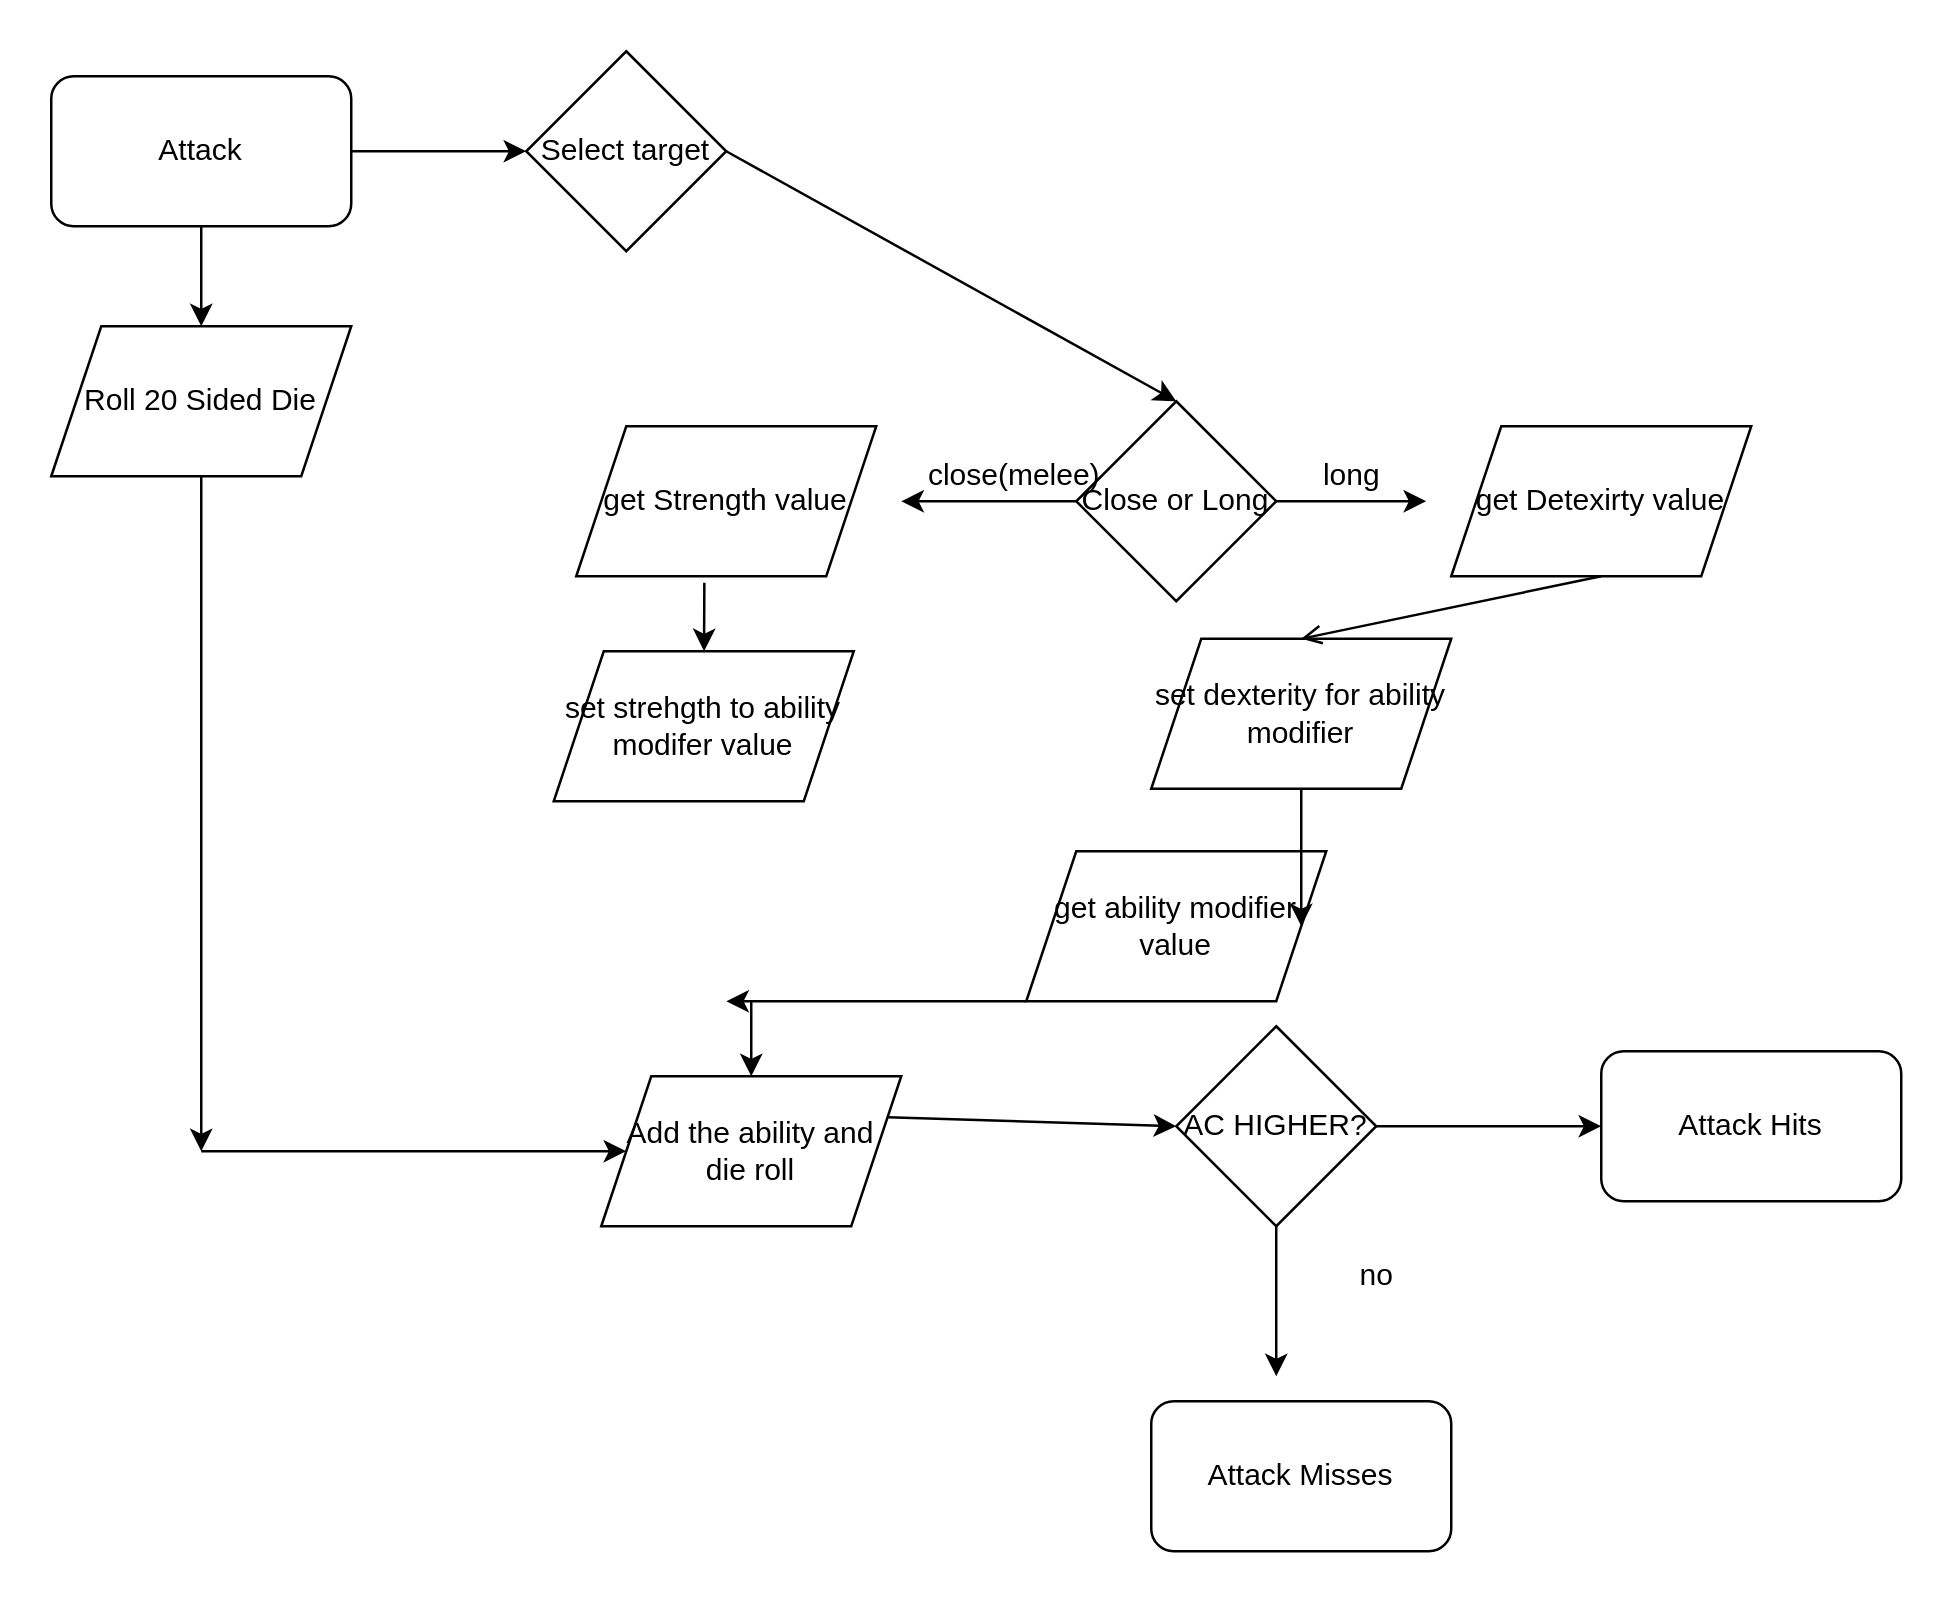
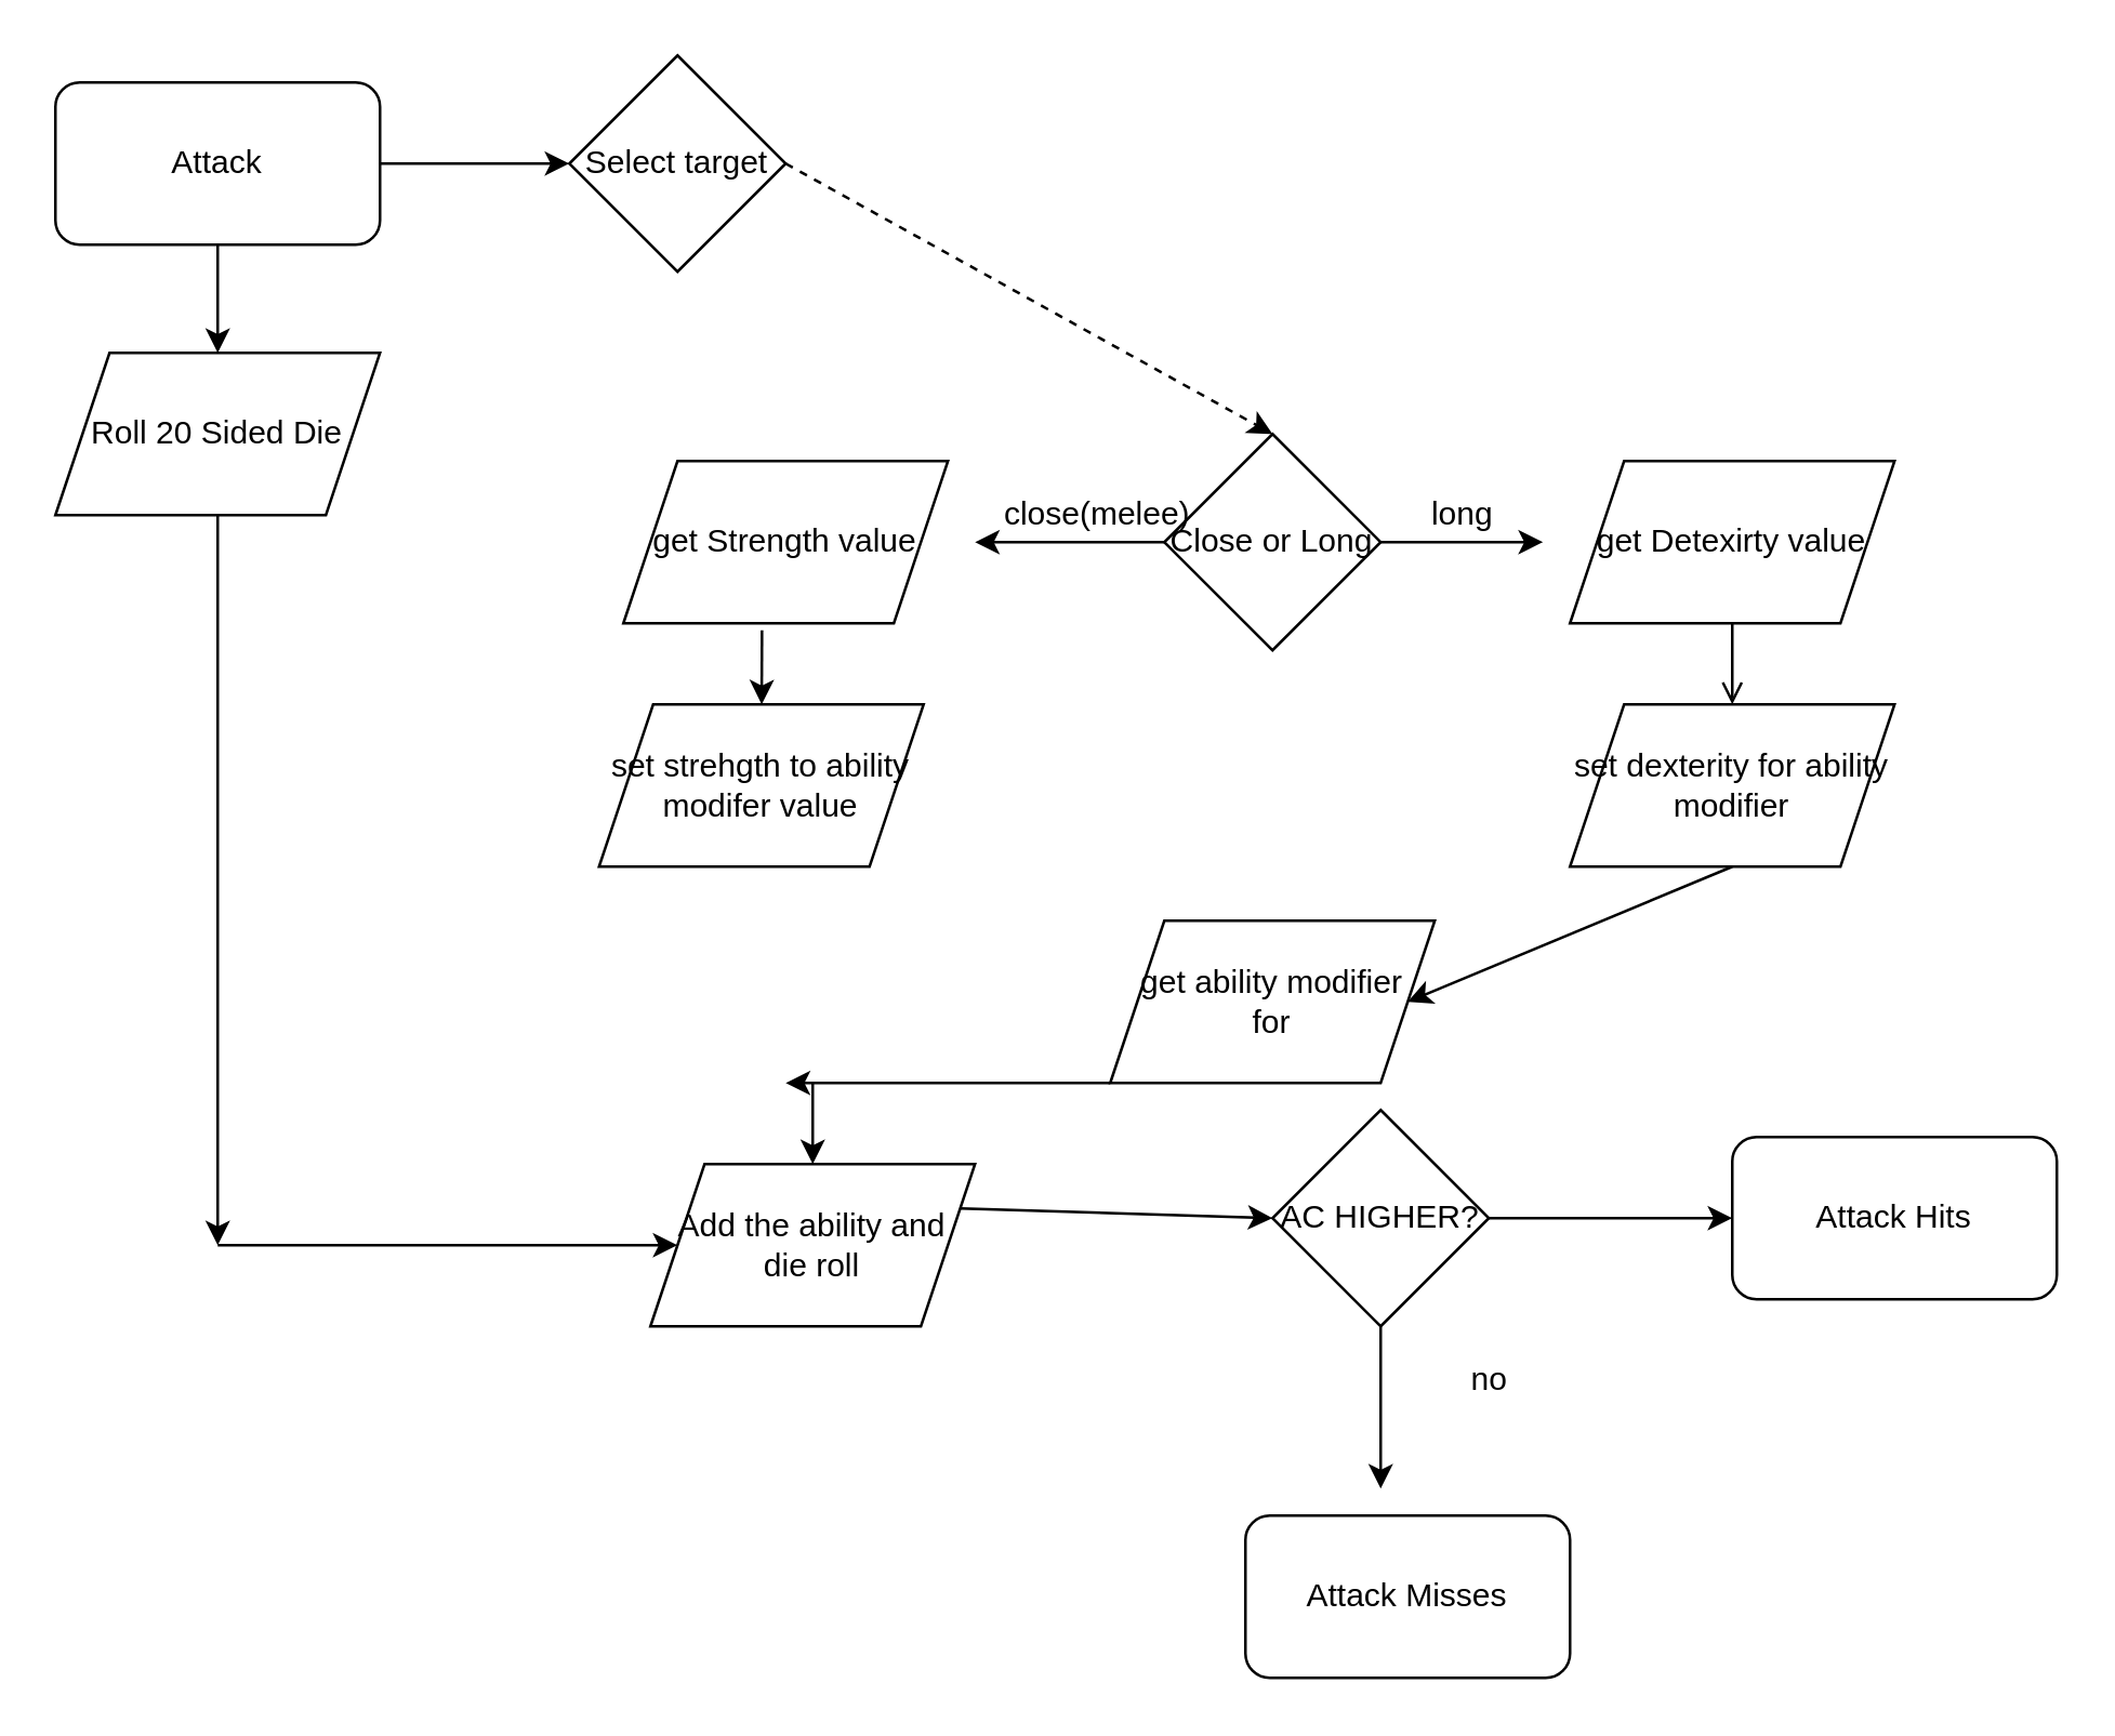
  <mxCell id="0" />
  <mxCell id="1" parent="0" />
  <mxCell id="2" value="Attack" style="rounded=1;whiteSpace=wrap;html=1;" vertex="1" parent="1"><mxGeometry x="20" y="30" width="120" height="60" as="geometry" /></mxCell>
  <mxCell id="3" value="" style="endArrow=classic;html=1;" edge="1" parent="1" target="4"><mxGeometry width="50" height="50" relative="1" as="geometry"><mxPoint x="140" y="60" as="sourcePoint" /><mxPoint x="250" y="60" as="targetPoint" /></mxGeometry></mxCell>
  <mxCell id="4" value="Select target" style="rhombus;whiteSpace=wrap;html=1;" vertex="1" parent="1"><mxGeometry x="210" y="20" width="80" height="80" as="geometry" /></mxCell>
- <mxCell id="5" value="" style="endArrow=classic;html=1;exitX=1;exitY=0.5;exitDx=0;exitDy=0;entryX=0.5;entryY=0;entryDx=0;entryDy=0;" edge="1" parent="1" source="4" target="6"><mxGeometry width="50" height="50" relative="1" as="geometry"><mxPoint x="400" y="320" as="sourcePoint" /><mxPoint x="370" y="60" as="targetPoint" /></mxGeometry></mxCell>
+ <mxCell id="5" value="" style="endArrow=classic;html=1;exitX=1;exitY=0.5;exitDx=0;exitDy=0;entryX=0.5;entryY=0;entryDx=0;entryDy=0;dashed=1;" edge="1" parent="1" source="4" target="6"><mxGeometry width="50" height="50" relative="1" as="geometry"><mxPoint x="400" y="320" as="sourcePoint" /><mxPoint x="370" y="60" as="targetPoint" /></mxGeometry></mxCell>
  <mxCell id="6" value="Close or Long" style="rhombus;whiteSpace=wrap;html=1;" vertex="1" parent="1"><mxGeometry x="430" y="160" width="80" height="80" as="geometry" /></mxCell>
  <mxCell id="7" value="" style="endArrow=classic;html=1;exitX=0;exitY=0.5;exitDx=0;exitDy=0;" edge="1" parent="1" source="6"><mxGeometry width="50" height="50" relative="1" as="geometry"><mxPoint x="400" y="200" as="sourcePoint" /><mxPoint x="360" y="200" as="targetPoint" /></mxGeometry></mxCell>
  <mxCell id="8" value="" style="endArrow=classic;html=1;exitX=1;exitY=0.5;exitDx=0;exitDy=0;" edge="1" parent="1" source="6"><mxGeometry width="50" height="50" relative="1" as="geometry"><mxPoint x="400" y="200" as="sourcePoint" /><mxPoint x="570" y="200" as="targetPoint" /></mxGeometry></mxCell>
  <mxCell id="9" value="close(melee)" style="text;html=1;resizable=0;autosize=1;align=center;verticalAlign=middle;points=[];fillColor=none;strokeColor=none;rounded=0;" vertex="1" parent="1"><mxGeometry x="365" y="180" width="80" height="20" as="geometry" /></mxCell>
  <mxCell id="10" value="long" style="text;html=1;resizable=0;autosize=1;align=center;verticalAlign=middle;points=[];fillColor=none;strokeColor=none;rounded=0;" vertex="1" parent="1"><mxGeometry x="520" y="180" width="40" height="20" as="geometry" /></mxCell>
  <mxCell id="11" value="get Strength value" style="shape=parallelogram;perimeter=parallelogramPerimeter;whiteSpace=wrap;html=1;fixedSize=1;" vertex="1" parent="1"><mxGeometry x="230" y="170" width="120" height="60" as="geometry" /></mxCell>
  <mxCell id="12" value="get Detexirty value" style="shape=parallelogram;perimeter=parallelogramPerimeter;whiteSpace=wrap;html=1;fixedSize=1;" vertex="1" parent="1"><mxGeometry x="580" y="170" width="120" height="60" as="geometry" /></mxCell>
  <mxCell id="13" value="" style="endArrow=classic;html=1;exitX=0.427;exitY=1.043;exitDx=0;exitDy=0;exitPerimeter=0;" edge="1" parent="1" source="11" target="14"><mxGeometry width="50" height="50" relative="1" as="geometry"><mxPoint x="400" y="170" as="sourcePoint" /><mxPoint x="281" y="290" as="targetPoint" /></mxGeometry></mxCell>
  <mxCell id="14" value="set strehgth to ability modifer value" style="shape=parallelogram;perimeter=parallelogramPerimeter;whiteSpace=wrap;html=1;fixedSize=1;" vertex="1" parent="1"><mxGeometry x="221" y="260" width="120" height="60" as="geometry" /></mxCell>
- <mxCell id="15" value="set dexterity for ability modifier" style="shape=parallelogram;perimeter=parallelogramPerimeter;whiteSpace=wrap;html=1;fixedSize=1;" vertex="1" parent="1"><mxGeometry x="460" y="255" width="120" height="60" as="geometry" /></mxCell>
+ <mxCell id="15" value="set dexterity for ability modifier" style="shape=parallelogram;perimeter=parallelogramPerimeter;whiteSpace=wrap;html=1;fixedSize=1;" vertex="1" parent="1"><mxGeometry x="580" y="260" width="120" height="60" as="geometry" /></mxCell>
  <mxCell id="16" value="" style="endArrow=open;html=1;exitX=0.5;exitY=1;exitDx=0;exitDy=0;entryX=0.5;entryY=0;entryDx=0;entryDy=0;" edge="1" parent="1" source="12" target="15"><mxGeometry width="50" height="50" relative="1" as="geometry"><mxPoint x="400" y="170" as="sourcePoint" /><mxPoint x="450" y="120" as="targetPoint" /></mxGeometry></mxCell>
  <mxCell id="17" value="" style="endArrow=classic;html=1;exitX=0.5;exitY=1;exitDx=0;exitDy=0;" edge="1" parent="1" source="2" target="18"><mxGeometry width="50" height="50" relative="1" as="geometry"><mxPoint x="400" y="160" as="sourcePoint" /><mxPoint x="80" y="160" as="targetPoint" /></mxGeometry></mxCell>
  <mxCell id="18" value="Roll 20 Sided Die" style="shape=parallelogram;perimeter=parallelogramPerimeter;whiteSpace=wrap;html=1;fixedSize=1;" vertex="1" parent="1"><mxGeometry x="20" y="130" width="120" height="60" as="geometry" /></mxCell>
- <mxCell id="19" value="get ability modifier&lt;br&gt;value" style="shape=parallelogram;perimeter=parallelogramPerimeter;whiteSpace=wrap;html=1;fixedSize=1;" vertex="1" parent="1"><mxGeometry x="410" y="340" width="120" height="60" as="geometry" /></mxCell>
+ <mxCell id="19" value="get ability modifier&lt;br&gt;for" style="shape=parallelogram;perimeter=parallelogramPerimeter;whiteSpace=wrap;html=1;fixedSize=1;" vertex="1" parent="1"><mxGeometry x="410" y="340" width="120" height="60" as="geometry" /></mxCell>
  <mxCell id="20" value="" style="endArrow=classic;html=1;exitX=0.5;exitY=1;exitDx=0;exitDy=0;entryX=1;entryY=0.5;entryDx=0;entryDy=0;" edge="1" parent="1" source="15" target="19"><mxGeometry width="50" height="50" relative="1" as="geometry"><mxPoint x="400" y="340" as="sourcePoint" /><mxPoint x="450" y="290" as="targetPoint" /></mxGeometry></mxCell>
  <mxCell id="21" value="" style="endArrow=classic;html=1;exitX=0.5;exitY=1;exitDx=0;exitDy=0;" edge="1" parent="1" source="18"><mxGeometry width="50" height="50" relative="1" as="geometry"><mxPoint x="400" y="330" as="sourcePoint" /><mxPoint x="80" y="460" as="targetPoint" /></mxGeometry></mxCell>
  <mxCell id="22" value="AC HIGHER?" style="rhombus;whiteSpace=wrap;html=1;" vertex="1" parent="1"><mxGeometry x="470" y="410" width="80" height="80" as="geometry" /></mxCell>
  <mxCell id="23" value="" style="endArrow=classic;html=1;exitX=0.5;exitY=1;exitDx=0;exitDy=0;" edge="1" parent="1" source="22"><mxGeometry width="50" height="50" relative="1" as="geometry"><mxPoint x="400" y="330" as="sourcePoint" /><mxPoint x="510" y="550" as="targetPoint" /></mxGeometry></mxCell>
  <mxCell id="24" value="" style="endArrow=classic;html=1;exitX=0;exitY=1;exitDx=0;exitDy=0;" edge="1" parent="1" source="19"><mxGeometry width="50" height="50" relative="1" as="geometry"><mxPoint x="400" y="330" as="sourcePoint" /><mxPoint x="290" y="400" as="targetPoint" /></mxGeometry></mxCell>
  <mxCell id="25" value="Add the ability and die roll" style="shape=parallelogram;perimeter=parallelogramPerimeter;whiteSpace=wrap;html=1;fixedSize=1;" vertex="1" parent="1"><mxGeometry x="240" y="430" width="120" height="60" as="geometry" /></mxCell>
  <mxCell id="26" value="" style="endArrow=classic;html=1;entryX=0;entryY=0.5;entryDx=0;entryDy=0;" edge="1" parent="1" target="25"><mxGeometry width="50" height="50" relative="1" as="geometry"><mxPoint x="80" y="460" as="sourcePoint" /><mxPoint x="450" y="280" as="targetPoint" /></mxGeometry></mxCell>
  <mxCell id="27" value="" style="endArrow=classic;html=1;exitX=1;exitY=0.25;exitDx=0;exitDy=0;entryX=0;entryY=0.5;entryDx=0;entryDy=0;" edge="1" parent="1" source="25" target="22"><mxGeometry width="50" height="50" relative="1" as="geometry"><mxPoint x="400" y="410" as="sourcePoint" /><mxPoint x="410" y="450" as="targetPoint" /></mxGeometry></mxCell>
  <mxCell id="28" value="" style="endArrow=classic;html=1;" edge="1" parent="1" target="25"><mxGeometry width="50" height="50" relative="1" as="geometry"><mxPoint x="300" y="400" as="sourcePoint" /><mxPoint x="450" y="360" as="targetPoint" /></mxGeometry></mxCell>
  <mxCell id="29" value="" style="endArrow=classic;html=1;exitX=1;exitY=0.5;exitDx=0;exitDy=0;" edge="1" parent="1" source="22"><mxGeometry width="50" height="50" relative="1" as="geometry"><mxPoint x="400" y="330" as="sourcePoint" /><mxPoint x="640" y="450" as="targetPoint" /></mxGeometry></mxCell>
  <mxCell id="30" value="no" style="text;html=1;resizable=0;autosize=1;align=center;verticalAlign=middle;points=[];fillColor=none;strokeColor=none;rounded=0;" vertex="1" parent="1"><mxGeometry x="535" y="500" width="30" height="20" as="geometry" /></mxCell>
  <mxCell id="31" value="Attack Hits" style="rounded=1;whiteSpace=wrap;html=1;" vertex="1" parent="1"><mxGeometry x="640" y="420" width="120" height="60" as="geometry" /></mxCell>
  <mxCell id="32" value="Attack Misses" style="rounded=1;whiteSpace=wrap;html=1;" vertex="1" parent="1"><mxGeometry x="460" y="560" width="120" height="60" as="geometry" /></mxCell>
